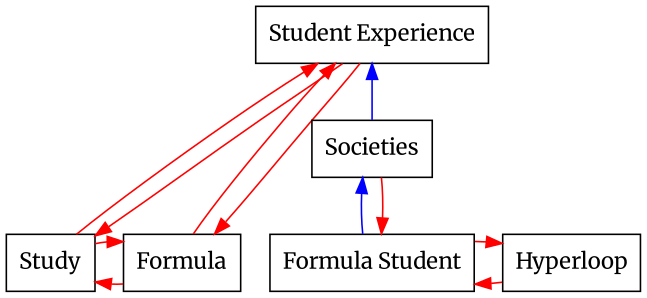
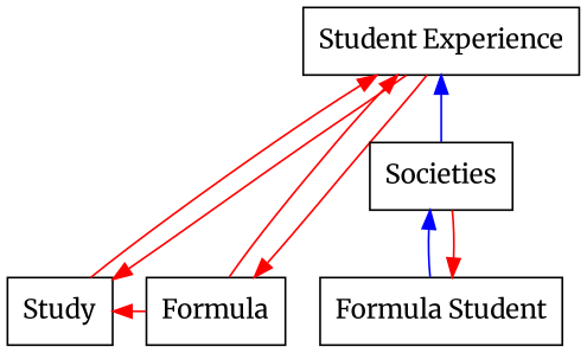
  digraph {
    fontname=Merriweather
    rankdir=BT
    node [fontname=Merriweather shape=box]
    edge [color=red constraint=false fontname=Merriweather]
    n1 [label=Study]
    n2 [label=Formula]
    n3 [label="Student Experience"]
    n4 [label=Societies]
    n5 [label="Formula Student"]
-   n6 [label=Hyperloop]
-   n1 -> n2
    n1 -> n3
    n2 -> n1
    n2 -> n3
    n3 -> n1
    n3 -> n2
    n4 -> n3 [color=blue constraint=""]
    n4 -> n5
    n5 -> n4 [color=blue constraint=""]
-   n5 -> n6
-   n6 -> n5
  }
